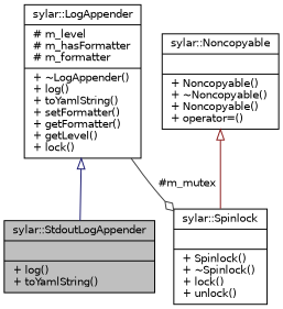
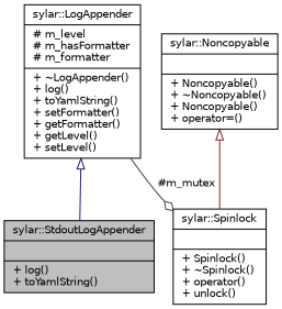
  digraph {
    node [color=black fillcolor=white fontname=Helvetica fontsize=10 shape=record style=filled]
    edge [arrowtail=onormal dir=back fontname=Helvetica fontsize=10 labelfontname=Helvetica labelfontsize=10 style=solid]
    n1 [fillcolor=grey75 fontcolor=black height=0.2 label="{sylar::StdoutLogAppender\n||+ log()\l+ toYamlString()\l}" width=0.4]
-   n2 [height=0.2 label="{sylar::LogAppender\n|# m_level\l# m_hasFormatter\l# m_formatter\l|+ ~LogAppender()\l+ log()\l+ toYamlString()\l+ setFormatter()\l+ getFormatter()\l+ getLevel()\l+ lock()\l}" width=0.4]
-   n3 [height=0.2 label="{sylar::Spinlock\n||+ Spinlock()\l+ ~Spinlock()\l+ lock()\l+ unlock()\l}" width=0.4]
+   n2 [height=0.2 label="{sylar::LogAppender\n|# m_level\l# m_hasFormatter\l# m_formatter\l|+ ~LogAppender()\l+ log()\l+ toYamlString()\l+ setFormatter()\l+ getFormatter()\l+ getLevel()\l+ setLevel()\l}" width=0.4]
+   n3 [height=0.2 label="{sylar::Spinlock\n||+ Spinlock()\l+ ~Spinlock()\l+ operator()\l+ unlock()\l}" width=0.4]
    n4 [height=0.2 label="{sylar::Noncopyable\n||+ Noncopyable()\l+ ~Noncopyable()\l+ Noncopyable()\l+ operator=()\l}" width=0.4]
    n2 -> n1 [color=midnightblue]
    n2 -> n3 [arrowhead=odiamond color=grey25 label=" #m_mutex" arrowtail="" dir=""]
    n4 -> n3 [color=firebrick4]
  }
